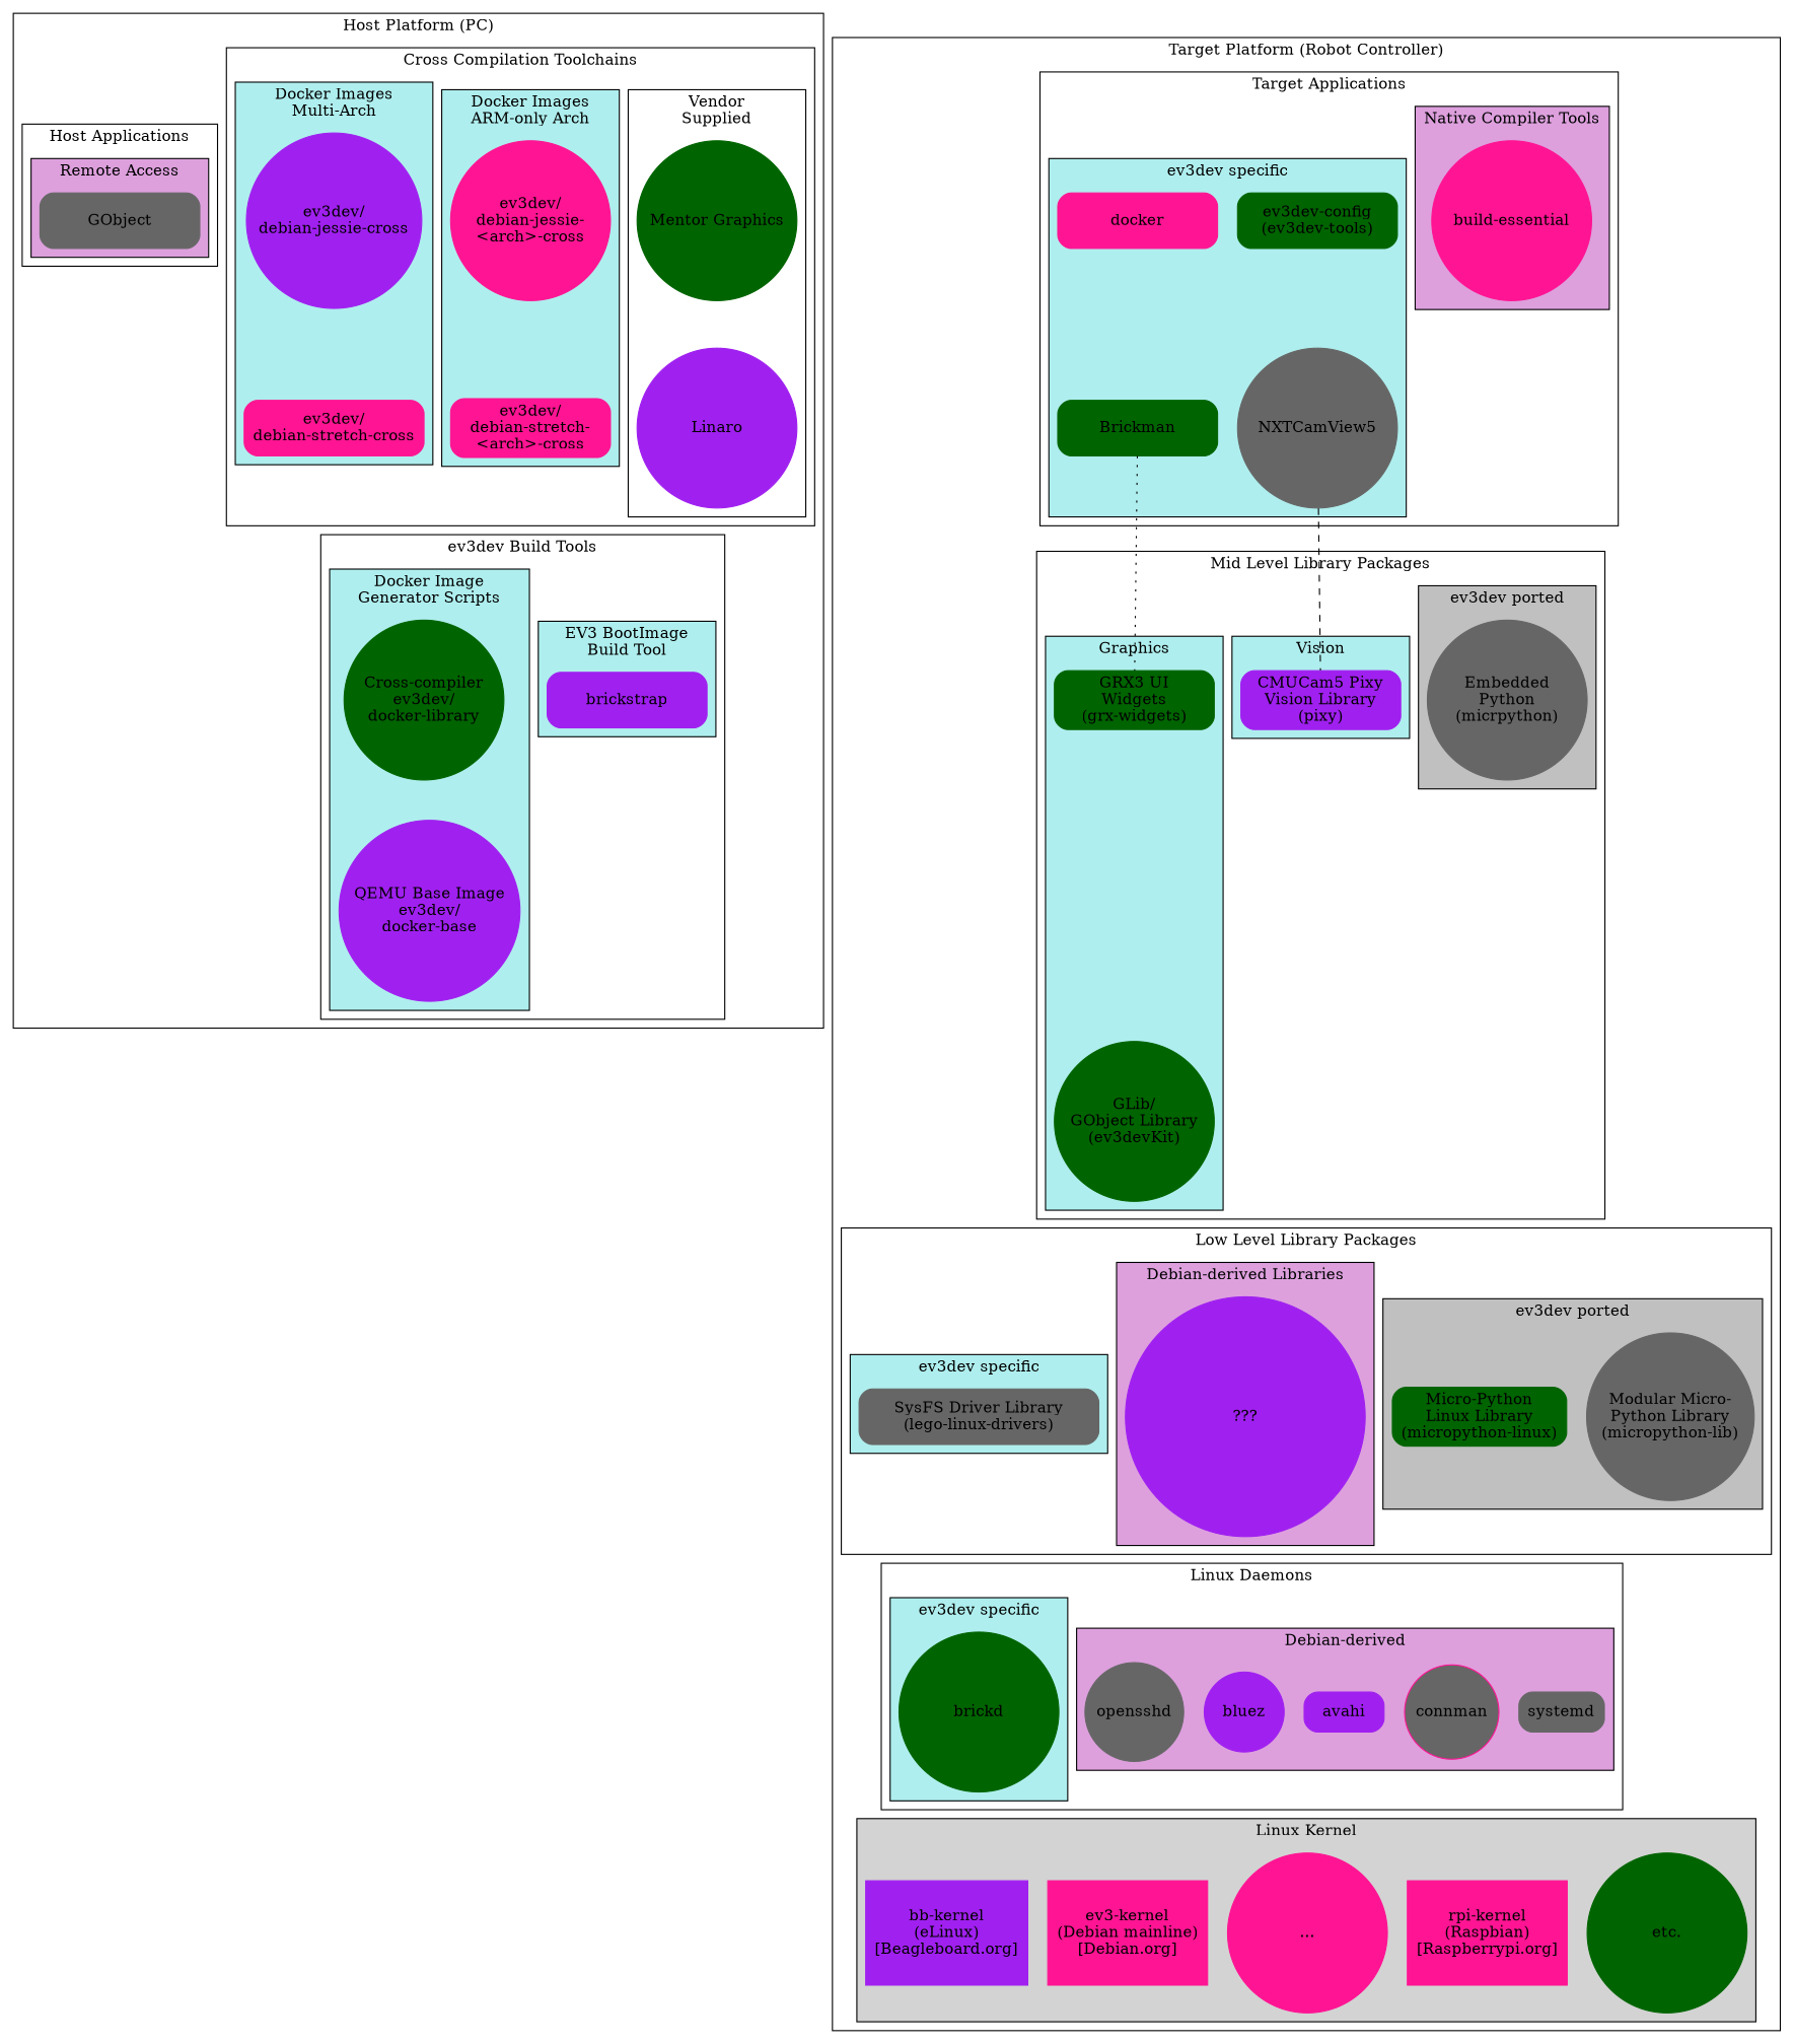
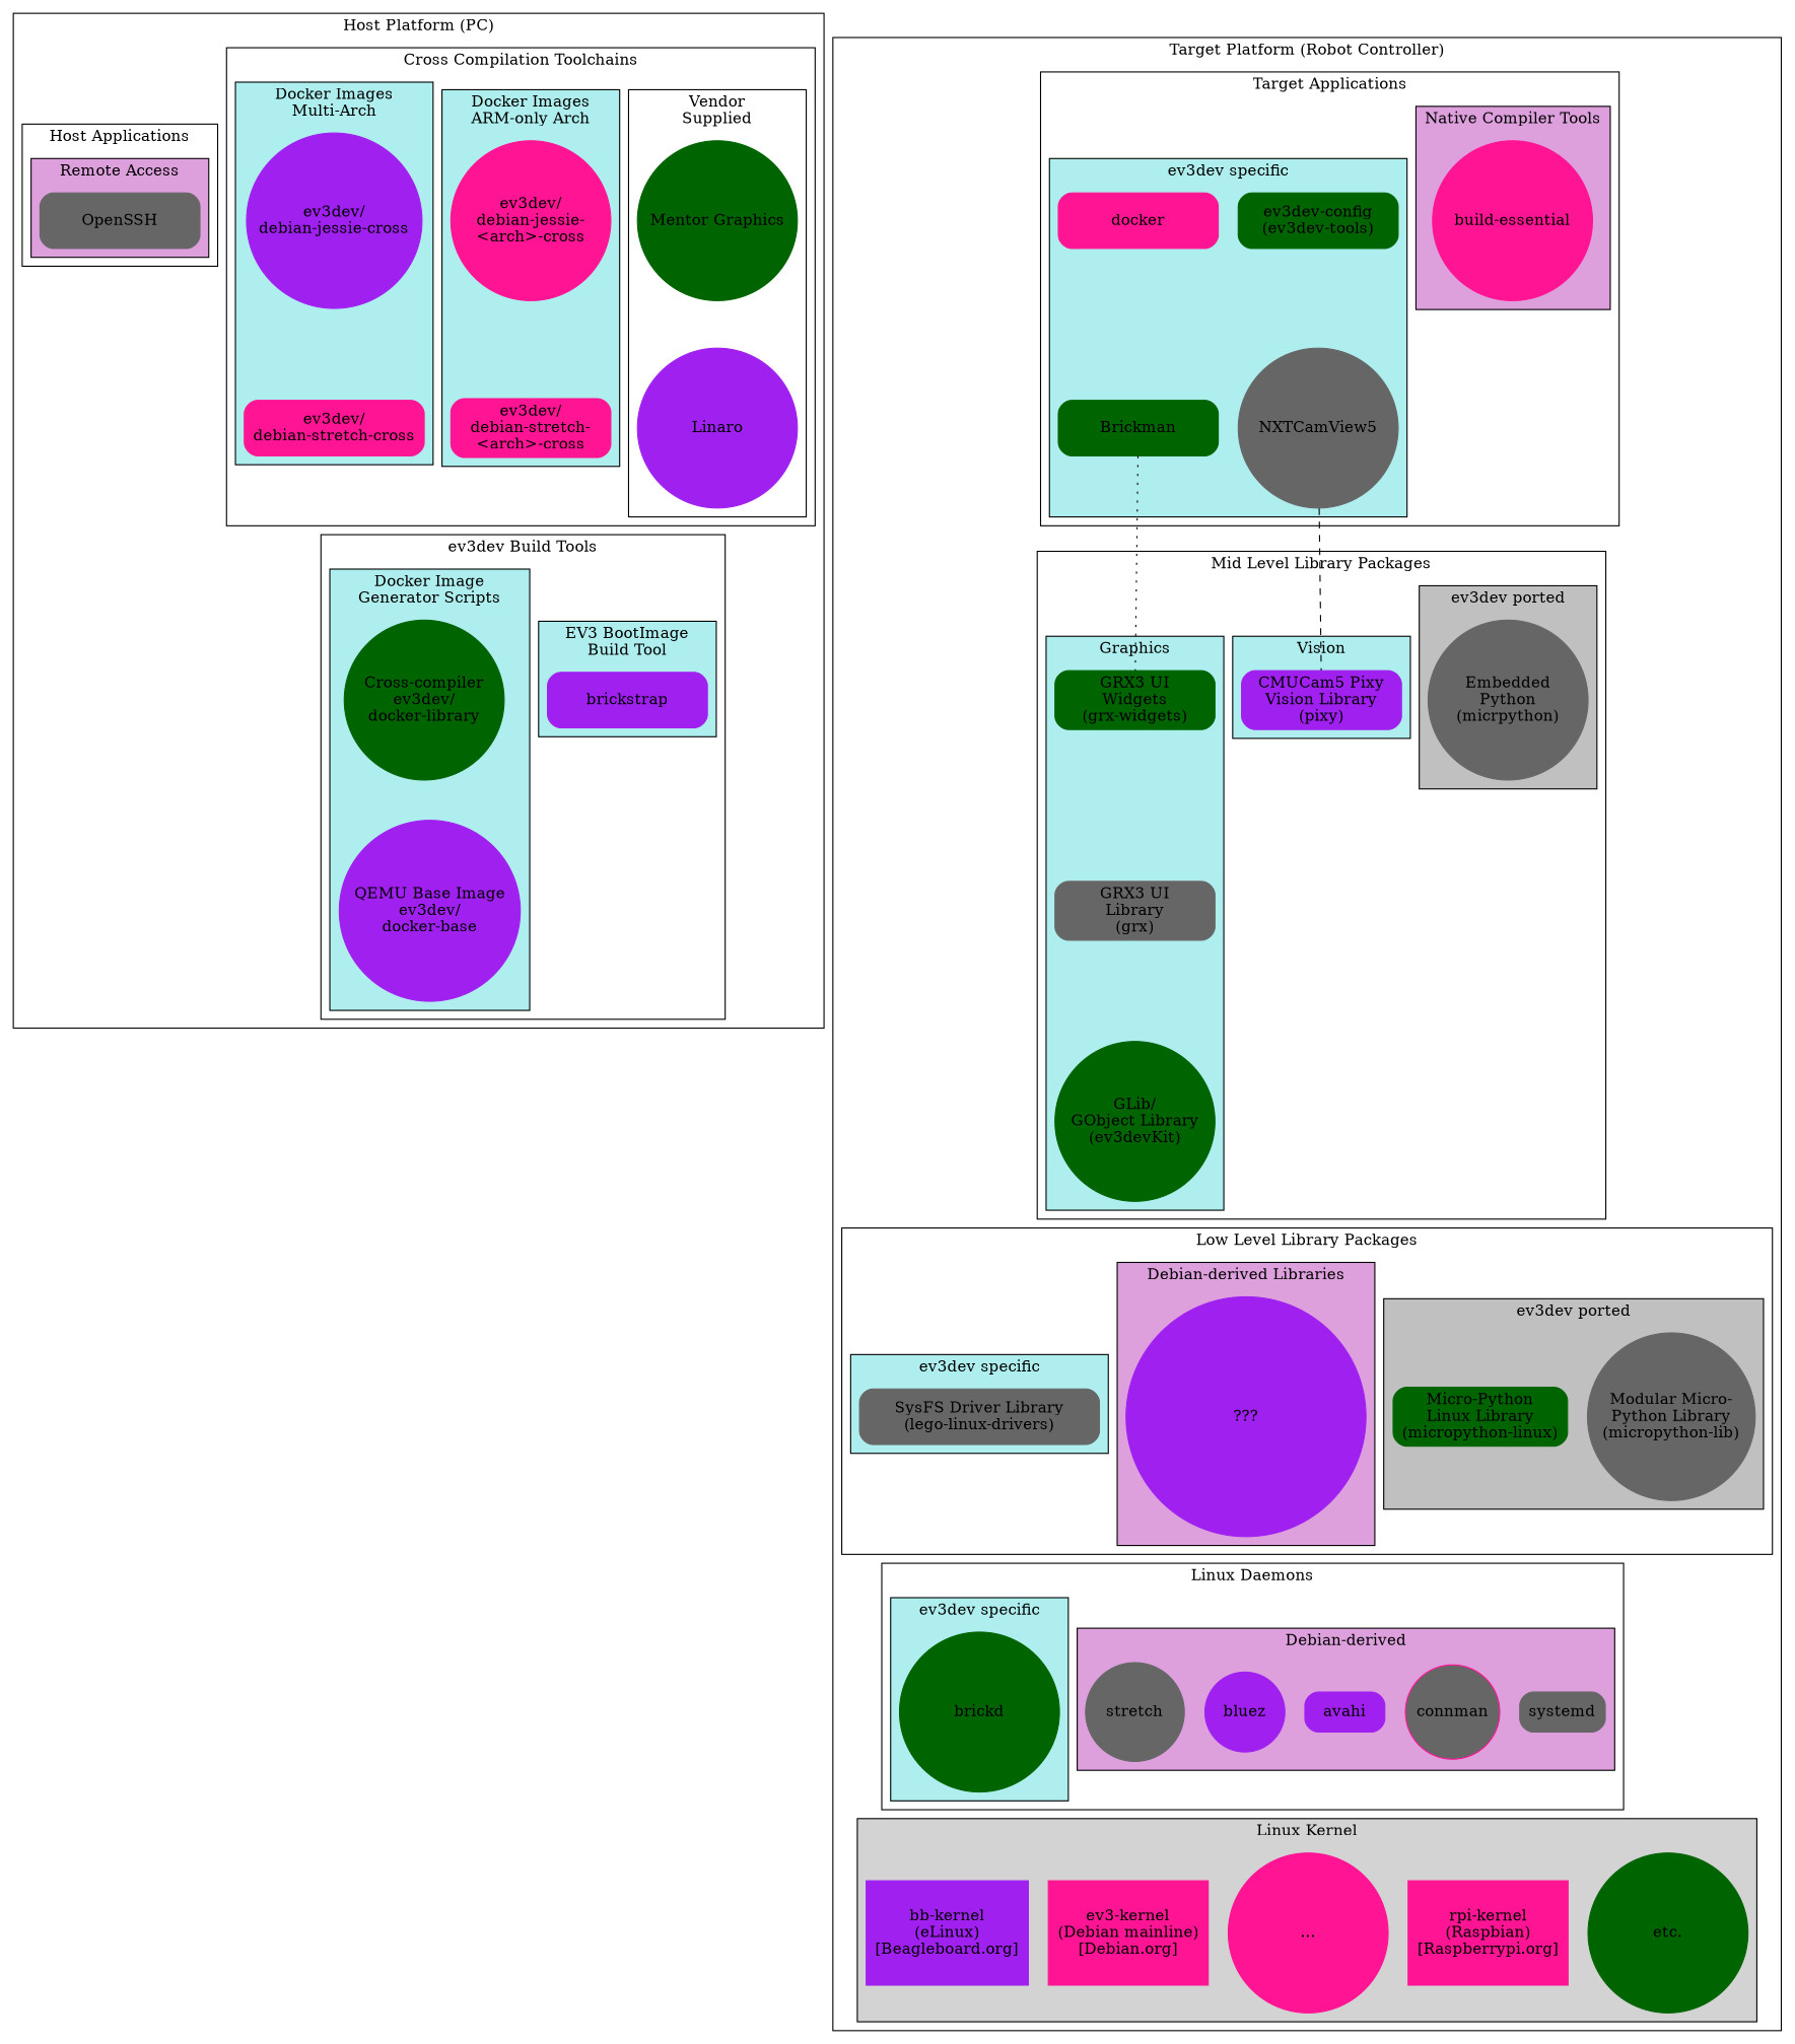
  graph {
    arrowType=none
    compound=true
    node [color=darkgreen shape=circle style="filled,rounded"]
    edge [minlen=1 penwidth=0 style=dotted]
    "Mentor Graphics" [height=0.7 width=2]
    Linaro [color=purple height=0.7 width=2]
    "ev3dev/\ndebian-jessie-\n<arch>-cross" [color=deeppink height=0.7 width=2]
    "ev3dev/\ndebian-stretch-\n<arch>-cross" [color=deeppink height=0.7 shape=box width=2]
    "ev3dev/\ndebian-jessie-cross" [color=purple height=0.7 width=2]
    "ev3dev/\ndebian-stretch-cross" [color=deeppink height=0.7 shape=box width=2]
    brickstrap [color=purple height=0.7 shape=box width=2]
    "Cross-compiler\nev3dev/\ndocker-library" [height=0.7 width=2]
    "QEMU Base Image\nev3dev/\ndocker-base" [color=purple height=0.7 width=2]
-   OpenSSH [color=gray40 height=0.7 shape=box width=2 label=GObject]
+   OpenSSH [color=gray40 height=0.7 shape=box width=2]
    "build-essential" [color=deeppink height=0.7 width=2]
    "ev3dev-config\n(ev3dev-tools)" [height=0.7 shape=box width=2]
    NXTCamView5 [color=gray40 height=0.7 width=2]
    n14 [color=deeppink height=0.7 label=docker shape=box width=2]
    Brickman [height=0.7 shape=box width=2]
    "Embedded\nPython\n(micrpython)" [color=gray40 width=2]
    "CMUCam5 Pixy\nVision Library\n(pixy)" [color=purple shape=box width=2]
    "GRX3 UI\nWidgets\n(grx-widgets)" [shape=box width=2]
+   "GRX3 UI\nLibrary\n(grx)" [color=gray40 shape=box width=2]
    "GLib/\nGObject Library\n(ev3devKit)" [width=2]
    "Modular Micro-\nPython Library\n(micropython-lib)" [color=gray40 height=0.7 width=2]
    "Micro-Python\nLinux Library\n(micropython-linux)" [height=0.7 shape=box width=2]
    "???" [color=purple height=0.7 width=3]
    "SysFS Driver Library\n(lego-linux-drivers)" [color=gray40 height=0.7 shape=box width=3]
    systemd [color=gray40 shape=box width=1]
    connman [color=deeppink fillcolor=gray40 width=1]
    avahi [color=purple shape=box width=1]
    bluez [color=purple width=1]
-   opensshd [color=gray40 width=1]
+   opensshd [color=gray40 width=1 label=stretch]
    brickd [width=2]
    "etc." [height=1.3 style=filled width=2]
    "rpi-kernel\n(Raspbian)\n[Raspberrypi.org]" [color=deeppink height=1.3 shape=box style=filled width=2]
    "..." [color=deeppink height=1.3 style=filled width=2]
    "ev3-kernel\n(Debian mainline)\n[Debian.org]" [color=deeppink height=1.3 shape=box style=filled width=2]
    "bb-kernel\n(eLinux)\n[Beagleboard.org]" [color=purple height=1.3 shape=box style=filled width=2]
    subgraph cluster_1 {
      label="Host Platform (PC)"
      subgraph cluster_2 {
        label="Cross Compilation Toolchains"
        subgraph cluster_3 {
          fillcolor=white
          label="Vendor\nSupplied"
          style=filled
          "Mentor Graphics"
          Linaro
        }
        subgraph cluster_4 {
          fillcolor=paleturquoise
          label="Docker Images\nARM-only Arch"
          style=filled
          "ev3dev/\ndebian-jessie-\n<arch>-cross"
          "ev3dev/\ndebian-stretch-\n<arch>-cross"
        }
        subgraph cluster_5 {
          fillcolor=paleturquoise
          label="Docker Images\nMulti-Arch"
          style=filled
          "ev3dev/\ndebian-jessie-cross"
          "ev3dev/\ndebian-stretch-cross"
        }
      }
      subgraph cluster_6 {
        label="ev3dev Build Tools"
        subgraph cluster_7 {
          fillcolor=paleturquoise
          label="EV3 BootImage\nBuild Tool"
          style=filled
          brickstrap
        }
        subgraph cluster_8 {
          fillcolor=paleturquoise
          label="Docker Image\nGenerator Scripts"
          style=filled
          "Cross-compiler\nev3dev/\ndocker-library"
          "QEMU Base Image\nev3dev/\ndocker-base"
        }
      }
      subgraph cluster_9 {
        label="Host Applications"
        subgraph cluster_10 {
          fillcolor=plum
          label="Remote Access"
          style=filled
          OpenSSH
        }
      }
    }
    subgraph cluster_11 {
      label="Target Platform (Robot Controller)"
      subgraph cluster_12 {
        label="Target Applications"
        subgraph cluster_13 {
          fillcolor=plum
          label="Native Compiler Tools"
          style=filled
          "build-essential"
        }
        subgraph cluster_14 {
          fillcolor=paleturquoise
          label="ev3dev specific"
          style=filled
          "ev3dev-config\n(ev3dev-tools)"
          NXTCamView5
          n14
          Brickman
        }
      }
      subgraph cluster_15 {
        label="Mid Level Library Packages"
        subgraph cluster_16 {
          fillcolor=grey
          label="ev3dev ported"
          style=filled
          "Embedded\nPython\n(micrpython)"
        }
        subgraph cluster_17 {
          fillcolor=paleturquoise
          label=Vision
          style=filled
          "CMUCam5 Pixy\nVision Library\n(pixy)"
        }
        subgraph cluster_18 {
          fillcolor=paleturquoise
          label=Graphics
          style=filled
          "GRX3 UI\nWidgets\n(grx-widgets)"
+         "GRX3 UI\nLibrary\n(grx)"
          "GLib/\nGObject Library\n(ev3devKit)"
        }
      }
      subgraph cluster_19 {
        label="Low Level Library Packages"
        subgraph cluster_20 {
          fillcolor=grey
          label="ev3dev ported"
          style=filled
          "Modular Micro-\nPython Library\n(micropython-lib)"
          "Micro-Python\nLinux Library\n(micropython-linux)"
        }
        subgraph cluster_21 {
          fillcolor=plum
          label="Debian-derived Libraries"
          style=filled
          "???"
        }
        subgraph cluster_22 {
          fillcolor=paleturquoise
          label="ev3dev specific"
          style=filled
          "SysFS Driver Library\n(lego-linux-drivers)"
        }
      }
      subgraph cluster_23 {
        label="Linux Daemons"
        subgraph cluster_24 {
          fillcolor=plum
          label="Debian-derived"
          rank=same
          style=filled
          systemd
          connman
          avahi
          bluez
          opensshd
        }
        subgraph cluster_25 {
          fillcolor=paleturquoise
          label="ev3dev specific"
          rank=same
          style=filled
          brickd
        }
      }
      subgraph cluster_26 {
        fillcolor=lightgrey
        label="Linux Kernel"
        rank=same
        style=filled
        "etc."
        "rpi-kernel\n(Raspbian)\n[Raspberrypi.org]"
        "..."
        "ev3-kernel\n(Debian mainline)\n[Debian.org]"
        "bb-kernel\n(eLinux)\n[Beagleboard.org]"
      }
    }
    "Mentor Graphics" -- Linaro
    Linaro -- brickstrap
    "ev3dev/\ndebian-jessie-\n<arch>-cross" -- "ev3dev/\ndebian-stretch-\n<arch>-cross"
    "ev3dev/\ndebian-jessie-cross" -- "ev3dev/\ndebian-stretch-cross"
    "ev3dev/\ndebian-stretch-cross" -- "Cross-compiler\nev3dev/\ndocker-library"
    "Cross-compiler\nev3dev/\ndocker-library" -- "QEMU Base Image\nev3dev/\ndocker-base" [style=dashed]
    "ev3dev-config\n(ev3dev-tools)" -- NXTCamView5 [style=solid]
    NXTCamView5 -- "CMUCam5 Pixy\nVision Library\n(pixy)" [penwidth=1 style=dashed]
    n14 -- Brickman
    Brickman -- "GRX3 UI\nWidgets\n(grx-widgets)" [penwidth=1]
    "Embedded\nPython\n(micrpython)" -- "Modular Micro-\nPython Library\n(micropython-lib)" [style=solid]
+   "GRX3 UI\nWidgets\n(grx-widgets)" -- "GRX3 UI\nLibrary\n(grx)" [style=dashed]
+   "GRX3 UI\nLibrary\n(grx)" -- "GLib/\nGObject Library\n(ev3devKit)" [style=solid]
    "GLib/\nGObject Library\n(ev3devKit)" -- "SysFS Driver Library\n(lego-linux-drivers)"
    "Modular Micro-\nPython Library\n(micropython-lib)" -- avahi [style=dashed]
    "???" -- avahi
    "SysFS Driver Library\n(lego-linux-drivers)" -- brickd [style=solid]
    avahi -- "..." [style=solid]
    brickd -- "..."
  }
